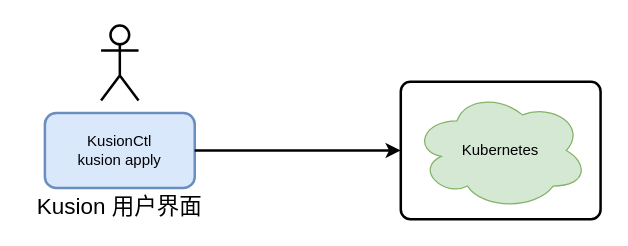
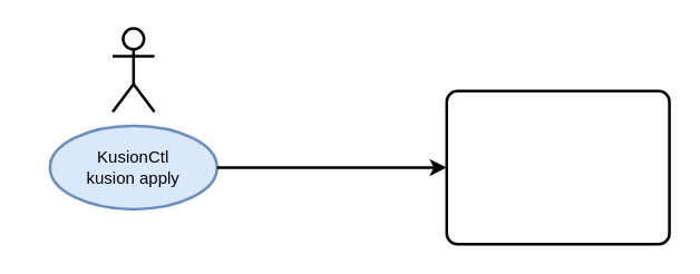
  <mxCell id="0" />
  <mxCell id="1" parent="0" />
- <mxCell id="2" value="KusionCtl&lt;br&gt;kusion apply" style="rounded=1;whiteSpace=wrap;html=1;strokeWidth=2;fillColor=#dae8fc;strokeColor=#6c8ebf;" parent="1" vertex="1"><mxGeometry x="35" y="90" width="120" height="60" as="geometry" /></mxCell>
- <mxCell id="3" value="&lt;span&gt;Kubernetes&lt;/span&gt;" style="ellipse;shape=cloud;whiteSpace=wrap;html=1;fillColor=#d5e8d4;strokeColor=#82b366;" parent="1" vertex="1"><mxGeometry x="330" y="72.5" width="140" height="95" as="geometry" /></mxCell>
+ <mxCell id="2" value="KusionCtl&lt;br&gt;kusion apply" style="ellipse;whiteSpace=wrap;html=1;strokeWidth=2;fillColor=#dae8fc;strokeColor=#6c8ebf;" parent="1" vertex="1"><mxGeometry x="35" y="90" width="120" height="60" as="geometry" /></mxCell>
  <mxCell id="4" value="" style="endArrow=classic;html=1;strokeWidth=2;exitX=1;exitY=0.5;exitDx=0;exitDy=0;entryX=0;entryY=0.5;entryDx=0;entryDy=0;" parent="1" source="2" target="5" edge="1"><mxGeometry width="50" height="50" relative="1" as="geometry"><mxPoint x="-93" y="130" as="sourcePoint" /><mxPoint x="270" y="120" as="targetPoint" /></mxGeometry></mxCell>
  <mxCell id="5" value="" style="rounded=1;whiteSpace=wrap;html=1;fillColor=none;strokeWidth=2;arcSize=7;" parent="1" vertex="1"><mxGeometry x="320" y="65" width="160" height="110" as="geometry" /></mxCell>
  <mxCell id="6" value="" style="shape=umlActor;verticalLabelPosition=bottom;verticalAlign=top;html=1;outlineConnect=0;strokeWidth=2;fillColor=none;" parent="1" vertex="1"><mxGeometry x="80" y="20" width="30" height="60" as="geometry" /></mxCell>
- <mxCell id="7" value="Kusion 用户界面" style="text;html=1;strokeColor=none;fillColor=none;align=center;verticalAlign=middle;whiteSpace=wrap;rounded=0;fontSize=18;" vertex="1" parent="1"><mxGeometry x="20" y="155" width="150" height="20" as="geometry" /></mxCell>
